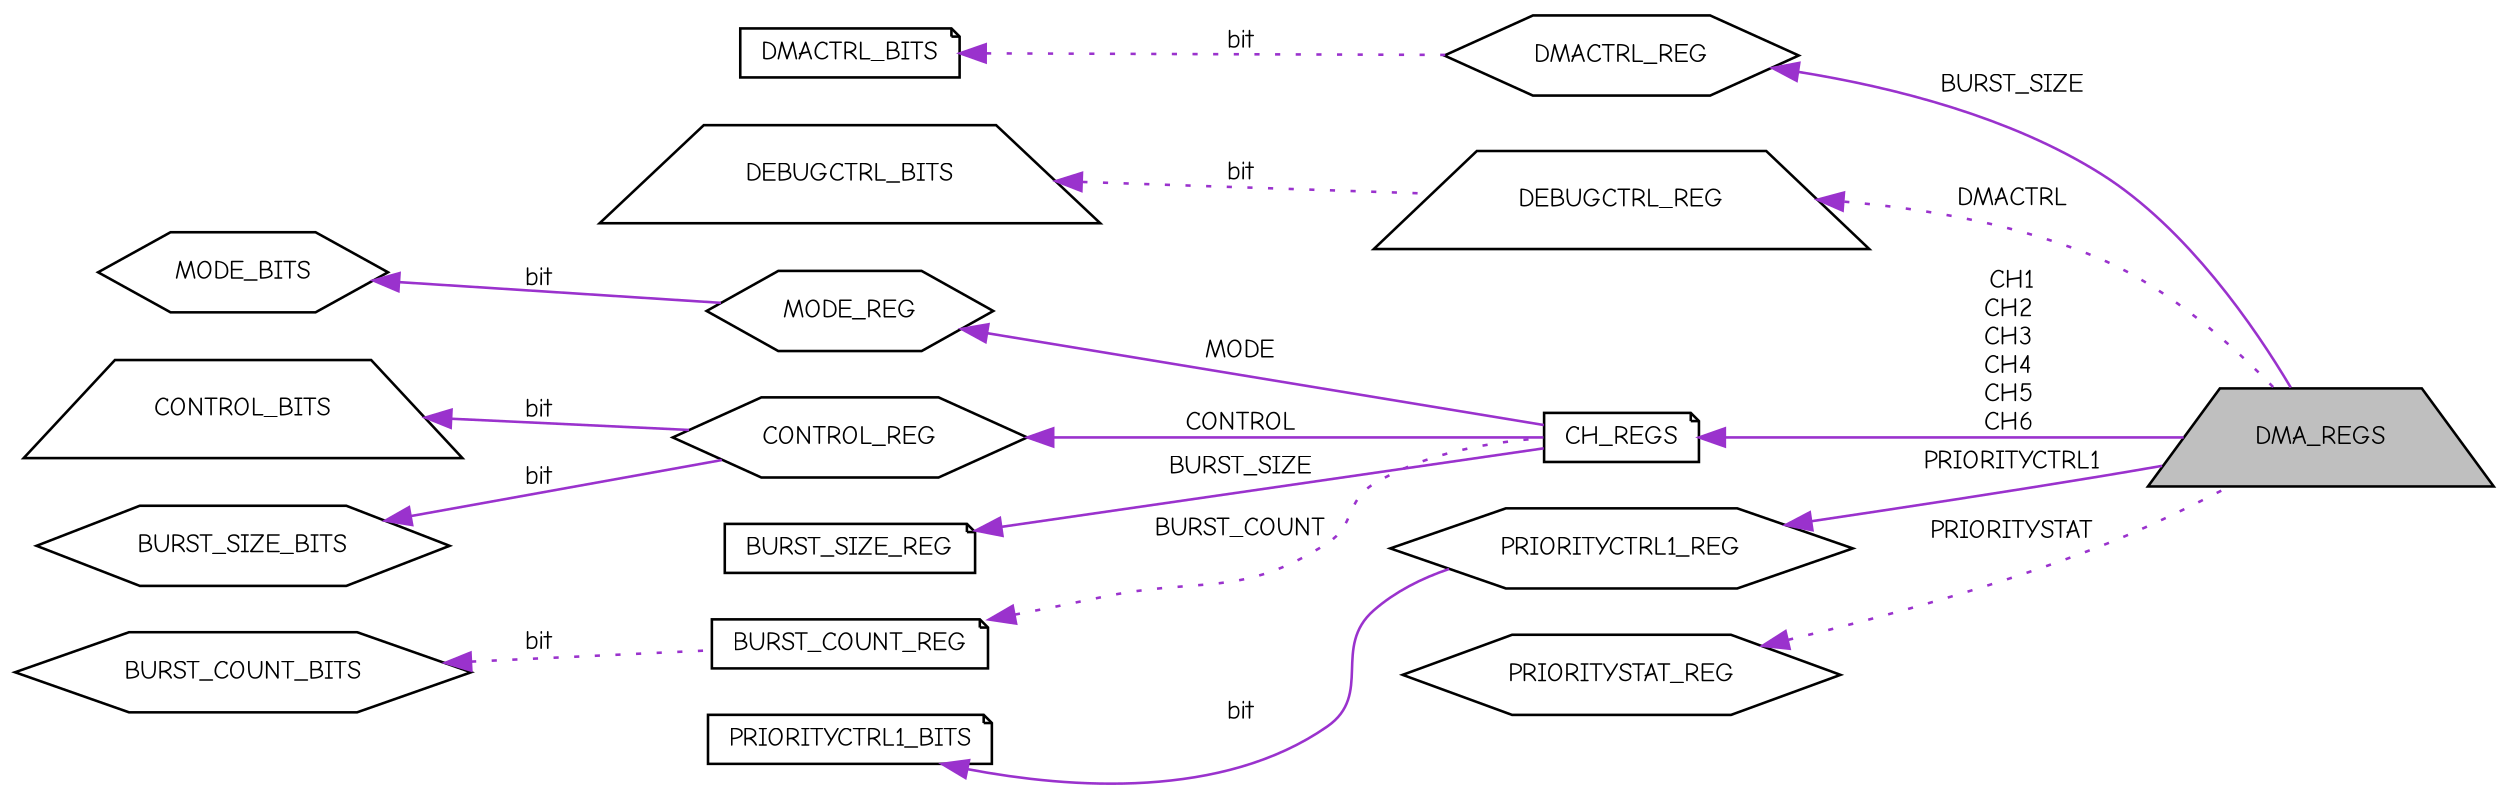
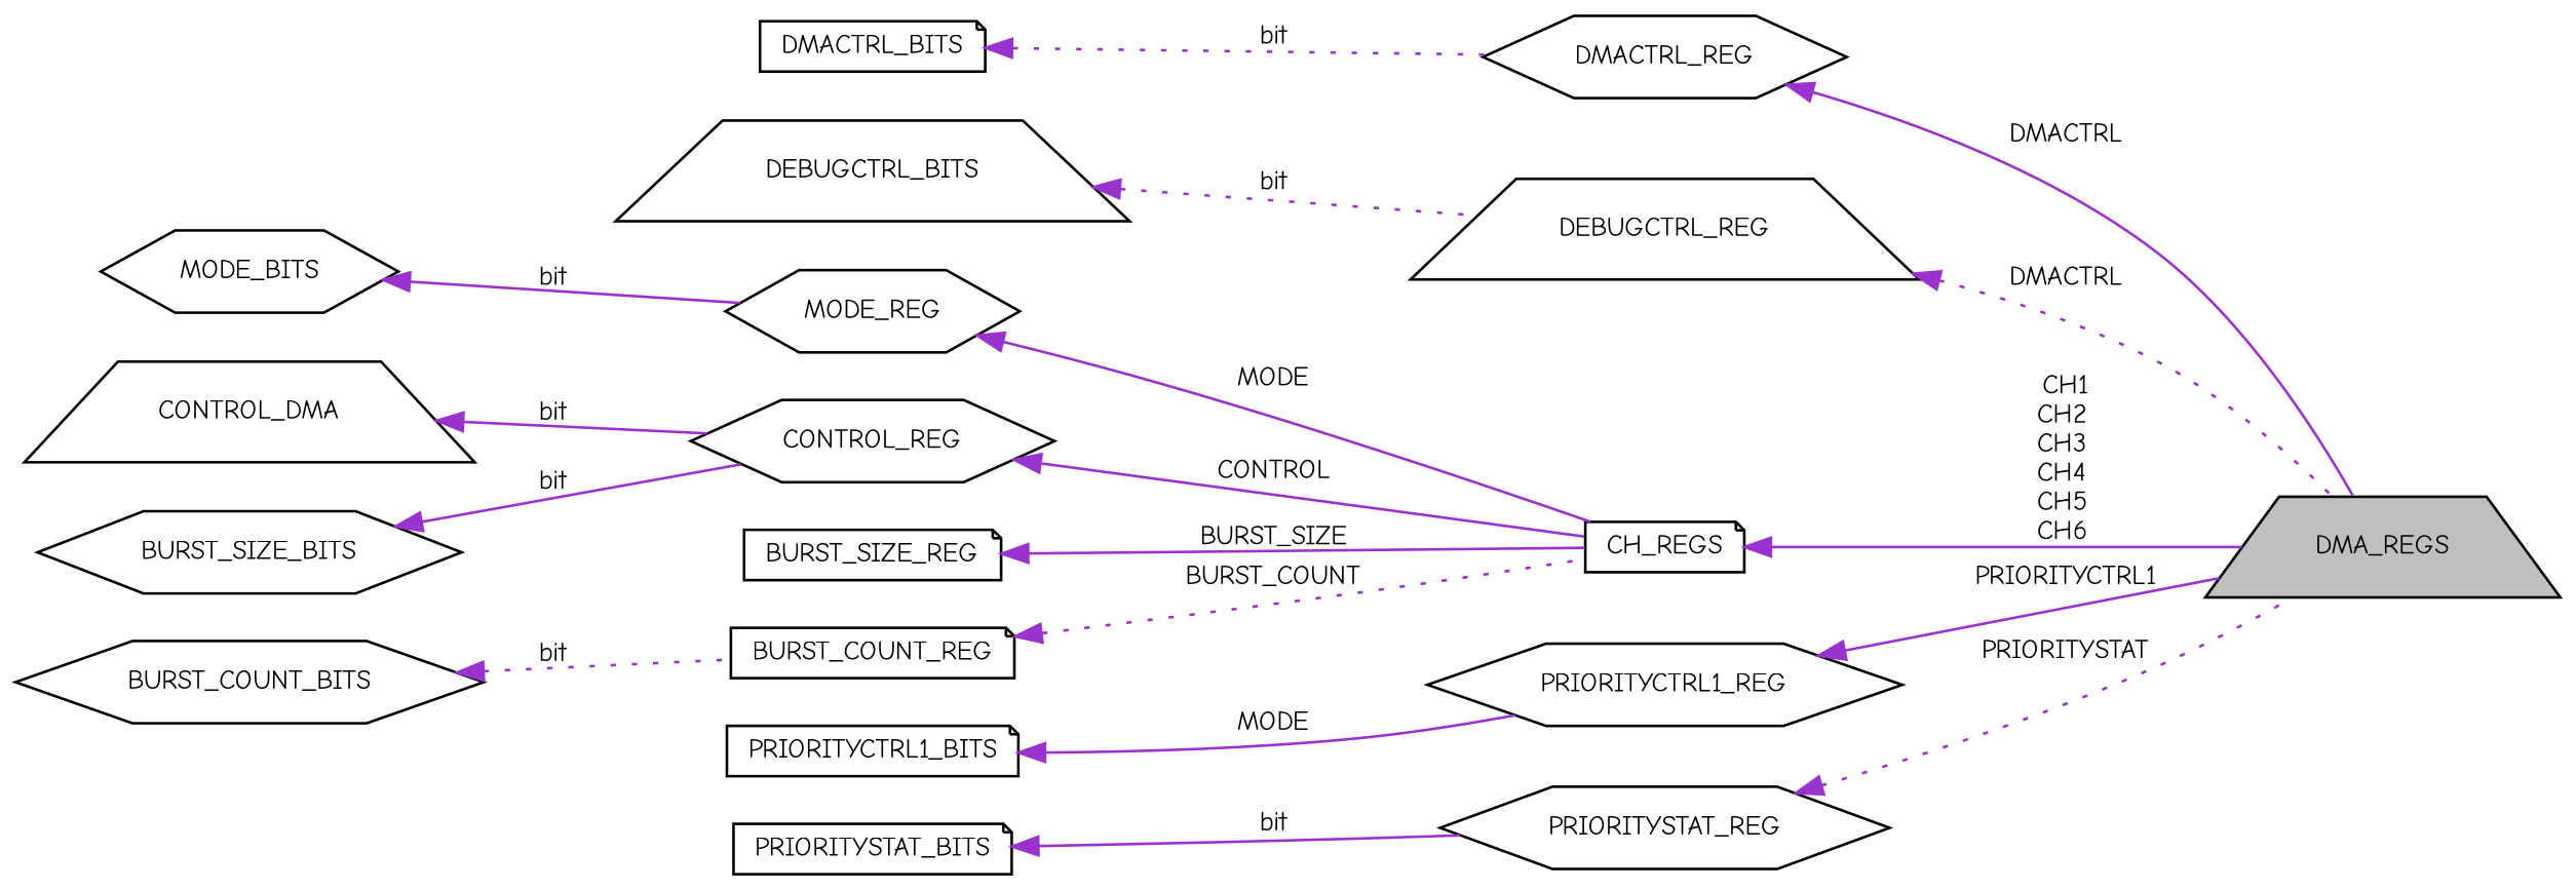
  digraph {
    fontname="Comic Neue"
    rankdir=LR
    node [color=black fillcolor=white fontname="Comic Neue" fontsize=10 shape=hexagon style=filled]
    edge [color=darkorchid3 dir=back fontname="Comic Neue" fontsize=10 labelfontname=Helvetica labelfontsize=10 style=solid]
    n1 [fillcolor=grey75 fontcolor=black height=0.2 label=DMA_REGS shape=trapezium width=0.4]
    n2 [height=0.2 label=DMACTRL_REG width=0.4]
    n3 [height=0.2 label=DMACTRL_BITS shape=note width=0.4]
    n4 [height=0.2 label=DEBUGCTRL_REG shape=trapezium width=0.4]
    n5 [height=0.2 label=DEBUGCTRL_BITS shape=trapezium width=0.4]
    n6 [height=0.2 label=CH_REGS shape=note width=0.4]
    n7 [height=0.2 label=MODE_REG width=0.4]
    n8 [height=0.2 label=MODE_BITS width=0.4]
    n9 [height=0.2 label=CONTROL_REG width=0.4]
-   n10 [height=0.2 label=CONTROL_BITS shape=trapezium width=0.4]
+   n10 [height=0.2 label=CONTROL_DMA shape=trapezium width=0.4]
    n11 [height=0.2 label=BURST_SIZE_REG shape=note width=0.4]
    n12 [height=0.2 label=BURST_SIZE_BITS width=0.4]
    n13 [height=0.2 label=BURST_COUNT_REG shape=note width=0.4]
    n14 [height=0.2 label=BURST_COUNT_BITS width=0.4]
    n15 [height=0.2 label=PRIORITYCTRL1_REG width=0.4]
    n16 [height=0.2 label=PRIORITYCTRL1_BITS shape=note width=0.4]
    n17 [height=0.2 label=PRIORITYSTAT_REG width=0.4]
-   n2 -> n1 [label=" BURST_SIZE"]
+   n18 [height=0.2 label=PRIORITYSTAT_BITS shape=note width=0.4]
+   n2 -> n1 [label=" DMACTRL"]
    n3 -> n2 [label=" bit" style=dotted]
    n4 -> n1 [label=" DMACTRL" style=dotted]
    n5 -> n4 [label=" bit" style=dotted]
    n6 -> n1 [label=" CH1\nCH2\nCH3\nCH4\nCH5\nCH6"]
    n7 -> n6 [label=" MODE"]
    n8 -> n7 [label=" bit"]
    n9 -> n6 [label=" CONTROL"]
    n10 -> n9 [label=" bit"]
    n11 -> n6 [label=" BURST_SIZE"]
    n12 -> n9 [label=" bit"]
    n13 -> n6 [label=" BURST_COUNT" style=dotted]
    n14 -> n13 [label=" bit" style=dotted]
    n15 -> n1 [label=" PRIORITYCTRL1"]
-   n16 -> n15 [label=" bit"]
+   n16 -> n15 [label=" MODE"]
    n17 -> n1 [label=" PRIORITYSTAT" style=dotted]
+   n18 -> n17 [label=" bit"]
  }
